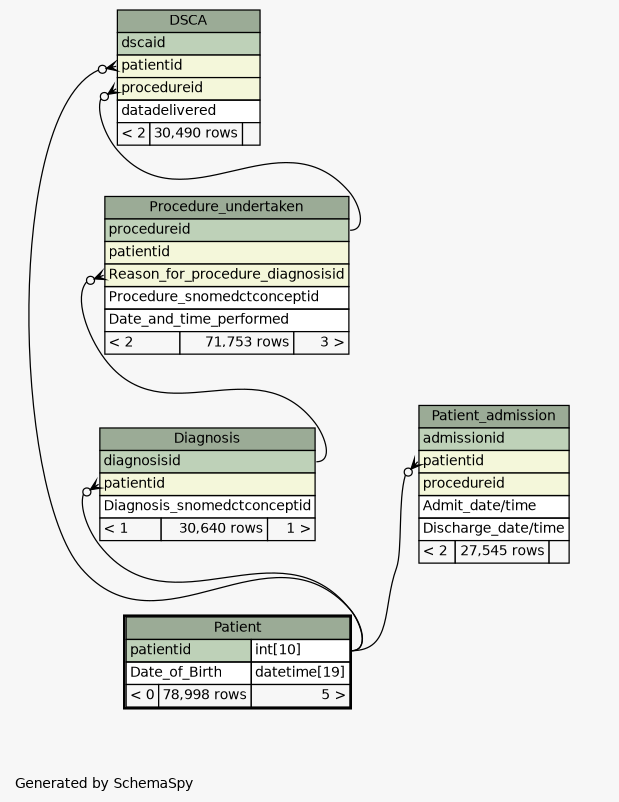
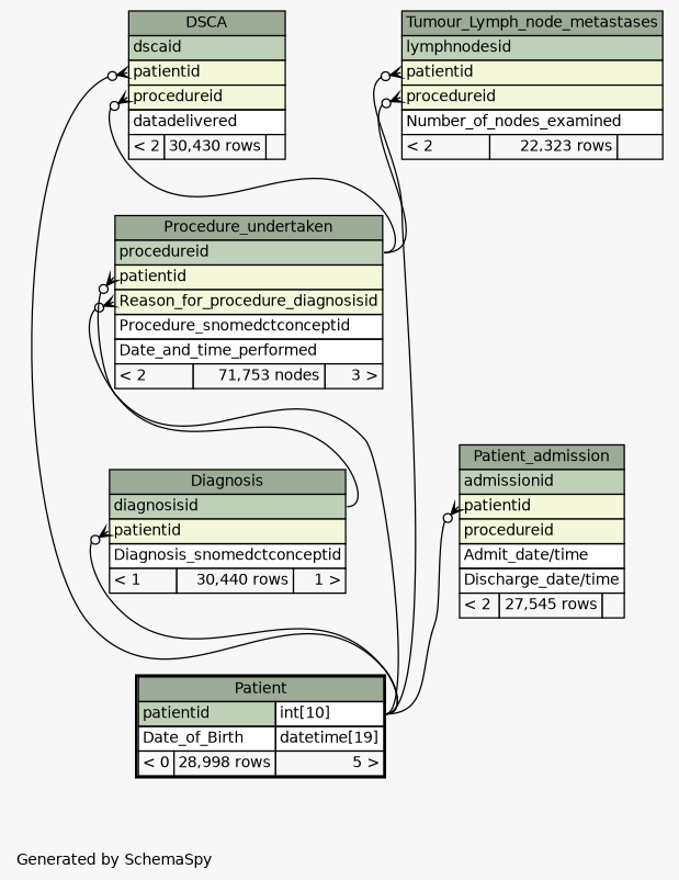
  digraph {
    bgcolor="#f7f7f7"
    fontname=Helvetica
    fontsize=11
    label="\nGenerated by SchemaSpy"
    labeljust=l
    nodesep=0.18
    rankdir=TB
    ranksep=0.46
    node [fontname=Helvetica fontsize=11 shape=plaintext]
    edge [arrowhead=none arrowsize=0.8 arrowtail=crowodot dir=back headport="patientid.type:e" tailport="patientid:w"]
-   n1 [label=<     <TABLE BORDER="0" CELLBORDER="1" CELLSPACING="0" BGCOLOR="#ffffff">       <TR><TD COLSPAN="3" BGCOLOR="#9bab96" ALIGN="CENTER">Diagnosis</TD></TR>       <TR><TD PORT="diagnosisid" COLSPAN="3" BGCOLOR="#bed1b8" ALIGN="LEFT">diagnosisid</TD></TR>       <TR><TD PORT="patientid" COLSPAN="3" BGCOLOR="#f4f7da" ALIGN="LEFT">patientid</TD></TR>       <TR><TD PORT="Diagnosis_snomedctconceptid" COLSPAN="3" ALIGN="LEFT">Diagnosis_snomedctconceptid</TD></TR>       <TR><TD ALIGN="LEFT" BGCOLOR="#f7f7f7">&lt; 1</TD><TD ALIGN="RIGHT" BGCOLOR="#f7f7f7">30,640 rows</TD><TD ALIGN="RIGHT" BGCOLOR="#f7f7f7">1 &gt;</TD></TR>     </TABLE>>]
-   n2 [label=<     <TABLE BORDER="2" CELLBORDER="1" CELLSPACING="0" BGCOLOR="#ffffff">       <TR><TD COLSPAN="3" BGCOLOR="#9bab96" ALIGN="CENTER">Patient</TD></TR>       <TR><TD PORT="patientid" COLSPAN="2" BGCOLOR="#bed1b8" ALIGN="LEFT">patientid</TD><TD PORT="patientid.type" ALIGN="LEFT">int[10]</TD></TR>       <TR><TD PORT="Date_of_Birth" COLSPAN="2" ALIGN="LEFT">Date_of_Birth</TD><TD PORT="Date_of_Birth.type" ALIGN="LEFT">datetime[19]</TD></TR>       <TR><TD ALIGN="LEFT" BGCOLOR="#f7f7f7">&lt; 0</TD><TD ALIGN="RIGHT" BGCOLOR="#f7f7f7">78,998 rows</TD><TD ALIGN="RIGHT" BGCOLOR="#f7f7f7">5 &gt;</TD></TR>     </TABLE>>]
-   n3 [label=<     <TABLE BORDER="0" CELLBORDER="1" CELLSPACING="0" BGCOLOR="#ffffff">       <TR><TD COLSPAN="3" BGCOLOR="#9bab96" ALIGN="CENTER">DSCA</TD></TR>       <TR><TD PORT="dscaid" COLSPAN="3" BGCOLOR="#bed1b8" ALIGN="LEFT">dscaid</TD></TR>       <TR><TD PORT="patientid" COLSPAN="3" BGCOLOR="#f4f7da" ALIGN="LEFT">patientid</TD></TR>       <TR><TD PORT="procedureid" COLSPAN="3" BGCOLOR="#f4f7da" ALIGN="LEFT">procedureid</TD></TR>       <TR><TD PORT="datadelivered" COLSPAN="3" ALIGN="LEFT">datadelivered</TD></TR>       <TR><TD ALIGN="LEFT" BGCOLOR="#f7f7f7">&lt; 2</TD><TD ALIGN="RIGHT" BGCOLOR="#f7f7f7">30,490 rows</TD><TD ALIGN="RIGHT" BGCOLOR="#f7f7f7">  </TD></TR>     </TABLE>>]
-   n4 [label=<     <TABLE BORDER="0" CELLBORDER="1" CELLSPACING="0" BGCOLOR="#ffffff">       <TR><TD COLSPAN="3" BGCOLOR="#9bab96" ALIGN="CENTER">Procedure_undertaken</TD></TR>       <TR><TD PORT="procedureid" COLSPAN="3" BGCOLOR="#bed1b8" ALIGN="LEFT">procedureid</TD></TR>       <TR><TD PORT="patientid" COLSPAN="3" BGCOLOR="#f4f7da" ALIGN="LEFT">patientid</TD></TR>       <TR><TD PORT="Reason_for_procedure_diagnosisid" COLSPAN="3" BGCOLOR="#f4f7da" ALIGN="LEFT">Reason_for_procedure_diagnosisid</TD></TR>       <TR><TD PORT="Procedure_snomedctconceptid" COLSPAN="3" ALIGN="LEFT">Procedure_snomedctconceptid</TD></TR>       <TR><TD PORT="Date_and_time_performed" COLSPAN="3" ALIGN="LEFT">Date_and_time_performed</TD></TR>       <TR><TD ALIGN="LEFT" BGCOLOR="#f7f7f7">&lt; 2</TD><TD ALIGN="RIGHT" BGCOLOR="#f7f7f7">71,753 rows</TD><TD ALIGN="RIGHT" BGCOLOR="#f7f7f7">3 &gt;</TD></TR>     </TABLE>>]
+   n1 [label=<     <TABLE BORDER="0" CELLBORDER="1" CELLSPACING="0" BGCOLOR="#ffffff">       <TR><TD COLSPAN="3" BGCOLOR="#9bab96" ALIGN="CENTER">Diagnosis</TD></TR>       <TR><TD PORT="diagnosisid" COLSPAN="3" BGCOLOR="#bed1b8" ALIGN="LEFT">diagnosisid</TD></TR>       <TR><TD PORT="patientid" COLSPAN="3" BGCOLOR="#f4f7da" ALIGN="LEFT">patientid</TD></TR>       <TR><TD PORT="Diagnosis_snomedctconceptid" COLSPAN="3" ALIGN="LEFT">Diagnosis_snomedctconceptid</TD></TR>       <TR><TD ALIGN="LEFT" BGCOLOR="#f7f7f7">&lt; 1</TD><TD ALIGN="RIGHT" BGCOLOR="#f7f7f7">30,440 rows</TD><TD ALIGN="RIGHT" BGCOLOR="#f7f7f7">1 &gt;</TD></TR>     </TABLE>>]
+   n2 [label=<     <TABLE BORDER="2" CELLBORDER="1" CELLSPACING="0" BGCOLOR="#ffffff">       <TR><TD COLSPAN="3" BGCOLOR="#9bab96" ALIGN="CENTER">Patient</TD></TR>       <TR><TD PORT="patientid" COLSPAN="2" BGCOLOR="#bed1b8" ALIGN="LEFT">patientid</TD><TD PORT="patientid.type" ALIGN="LEFT">int[10]</TD></TR>       <TR><TD PORT="Date_of_Birth" COLSPAN="2" ALIGN="LEFT">Date_of_Birth</TD><TD PORT="Date_of_Birth.type" ALIGN="LEFT">datetime[19]</TD></TR>       <TR><TD ALIGN="LEFT" BGCOLOR="#f7f7f7">&lt; 0</TD><TD ALIGN="RIGHT" BGCOLOR="#f7f7f7">28,998 rows</TD><TD ALIGN="RIGHT" BGCOLOR="#f7f7f7">5 &gt;</TD></TR>     </TABLE>>]
+   n3 [label=<     <TABLE BORDER="0" CELLBORDER="1" CELLSPACING="0" BGCOLOR="#ffffff">       <TR><TD COLSPAN="3" BGCOLOR="#9bab96" ALIGN="CENTER">DSCA</TD></TR>       <TR><TD PORT="dscaid" COLSPAN="3" BGCOLOR="#bed1b8" ALIGN="LEFT">dscaid</TD></TR>       <TR><TD PORT="patientid" COLSPAN="3" BGCOLOR="#f4f7da" ALIGN="LEFT">patientid</TD></TR>       <TR><TD PORT="procedureid" COLSPAN="3" BGCOLOR="#f4f7da" ALIGN="LEFT">procedureid</TD></TR>       <TR><TD PORT="datadelivered" COLSPAN="3" ALIGN="LEFT">datadelivered</TD></TR>       <TR><TD ALIGN="LEFT" BGCOLOR="#f7f7f7">&lt; 2</TD><TD ALIGN="RIGHT" BGCOLOR="#f7f7f7">30,430 rows</TD><TD ALIGN="RIGHT" BGCOLOR="#f7f7f7">  </TD></TR>     </TABLE>>]
+   n4 [label=<     <TABLE BORDER="0" CELLBORDER="1" CELLSPACING="0" BGCOLOR="#ffffff">       <TR><TD COLSPAN="3" BGCOLOR="#9bab96" ALIGN="CENTER">Procedure_undertaken</TD></TR>       <TR><TD PORT="procedureid" COLSPAN="3" BGCOLOR="#bed1b8" ALIGN="LEFT">procedureid</TD></TR>       <TR><TD PORT="patientid" COLSPAN="3" BGCOLOR="#f4f7da" ALIGN="LEFT">patientid</TD></TR>       <TR><TD PORT="Reason_for_procedure_diagnosisid" COLSPAN="3" BGCOLOR="#f4f7da" ALIGN="LEFT">Reason_for_procedure_diagnosisid</TD></TR>       <TR><TD PORT="Procedure_snomedctconceptid" COLSPAN="3" ALIGN="LEFT">Procedure_snomedctconceptid</TD></TR>       <TR><TD PORT="Date_and_time_performed" COLSPAN="3" ALIGN="LEFT">Date_and_time_performed</TD></TR>       <TR><TD ALIGN="LEFT" BGCOLOR="#f7f7f7">&lt; 2</TD><TD ALIGN="RIGHT" BGCOLOR="#f7f7f7">71,753 nodes</TD><TD ALIGN="RIGHT" BGCOLOR="#f7f7f7">3 &gt;</TD></TR>     </TABLE>>]
    n5 [label=<     <TABLE BORDER="0" CELLBORDER="1" CELLSPACING="0" BGCOLOR="#ffffff">       <TR><TD COLSPAN="3" BGCOLOR="#9bab96" ALIGN="CENTER">Patient_admission</TD></TR>       <TR><TD PORT="admissionid" COLSPAN="3" BGCOLOR="#bed1b8" ALIGN="LEFT">admissionid</TD></TR>       <TR><TD PORT="patientid" COLSPAN="3" BGCOLOR="#f4f7da" ALIGN="LEFT">patientid</TD></TR>       <TR><TD PORT="procedureid" COLSPAN="3" BGCOLOR="#f4f7da" ALIGN="LEFT">procedureid</TD></TR>       <TR><TD PORT="Admit_date/time" COLSPAN="3" ALIGN="LEFT">Admit_date/time</TD></TR>       <TR><TD PORT="Discharge_date/time" COLSPAN="3" ALIGN="LEFT">Discharge_date/time</TD></TR>       <TR><TD ALIGN="LEFT" BGCOLOR="#f7f7f7">&lt; 2</TD><TD ALIGN="RIGHT" BGCOLOR="#f7f7f7">27,545 rows</TD><TD ALIGN="RIGHT" BGCOLOR="#f7f7f7">  </TD></TR>     </TABLE>>]
+   n6 [label=<     <TABLE BORDER="0" CELLBORDER="1" CELLSPACING="0" BGCOLOR="#ffffff">       <TR><TD COLSPAN="3" BGCOLOR="#9bab96" ALIGN="CENTER">Tumour_Lymph_node_metastases</TD></TR>       <TR><TD PORT="lymphnodesid" COLSPAN="3" BGCOLOR="#bed1b8" ALIGN="LEFT">lymphnodesid</TD></TR>       <TR><TD PORT="patientid" COLSPAN="3" BGCOLOR="#f4f7da" ALIGN="LEFT">patientid</TD></TR>       <TR><TD PORT="procedureid" COLSPAN="3" BGCOLOR="#f4f7da" ALIGN="LEFT">procedureid</TD></TR>       <TR><TD PORT="Number_of_nodes_examined" COLSPAN="3" ALIGN="LEFT">Number_of_nodes_examined</TD></TR>       <TR><TD ALIGN="LEFT" BGCOLOR="#f7f7f7">&lt; 2</TD><TD ALIGN="RIGHT" BGCOLOR="#f7f7f7">22,323 rows</TD><TD ALIGN="RIGHT" BGCOLOR="#f7f7f7">  </TD></TR>     </TABLE>>]
    n1 -> n2
    n3 -> n2
    n3 -> n4 [headport="procedureid:e" tailport="procedureid:w"]
    n4 -> n1 [headport="diagnosisid:e" tailport="Reason_for_procedure_diagnosisid:w"]
+   n4 -> n2
    n5 -> n2
+   n6 -> n2
+   n6 -> n4 [headport="procedureid:e" tailport="procedureid:w"]
  }
